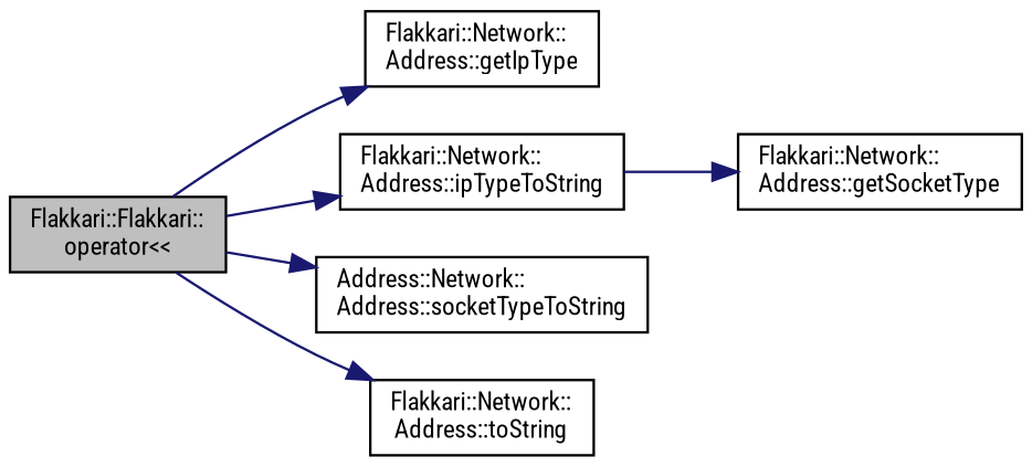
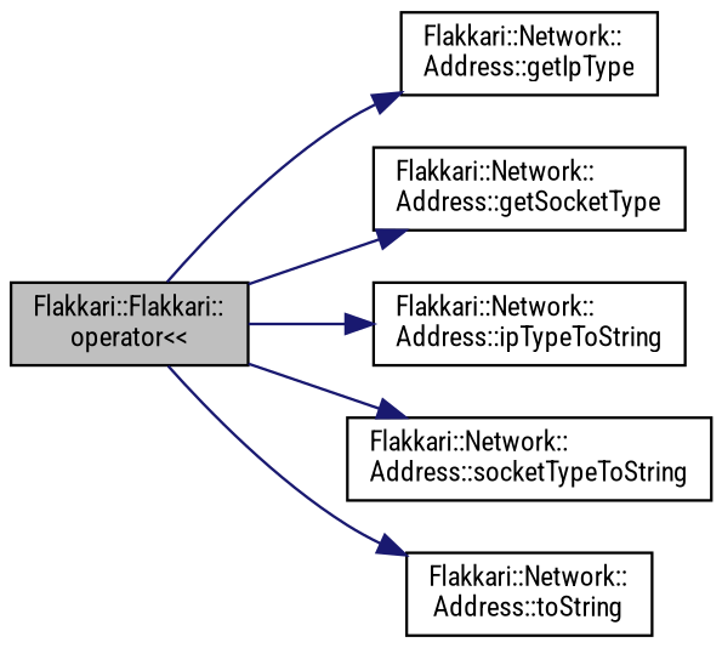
  digraph {
    fontname="Roboto Condensed"
    rankdir=LR
    node [color=black fillcolor=white fontname="Roboto Condensed" fontsize=10 shape=record style=filled]
    edge [color=midnightblue fontname="Roboto Condensed" fontsize=10 labelfontname=Helvetica labelfontsize=10 style=solid]
    n1 [fillcolor=grey75 fontcolor=black height=0.2 label="Flakkari::Flakkari::\loperator\<\<" width=0.4]
    n2 [height=0.2 label="Flakkari::Network::\lAddress::getIpType" width=0.4]
    n3 [height=0.2 label="Flakkari::Network::\lAddress::getSocketType" width=0.4]
    n4 [height=0.2 label="Flakkari::Network::\lAddress::ipTypeToString" width=0.4]
-   n5 [height=0.2 label="Address::Network::\lAddress::socketTypeToString" width=0.4]
+   n5 [height=0.2 label="Flakkari::Network::\lAddress::socketTypeToString" width=0.4]
    n6 [height=0.2 label="Flakkari::Network::\lAddress::toString" width=0.4]
    n1 -> n2
-   n4 -> n3
+   n1 -> n3
    n1 -> n4
    n1 -> n5
    n1 -> n6
  }
